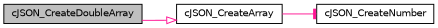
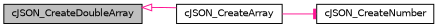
  digraph {
    rankdir=LR
    node [color=black fillcolor=white fontname=Helvetica fontsize=10 shape=record style=filled]
    edge [color=deeppink fontname=Helvetica fontsize=10 labelfontname=Helvetica labelfontsize=10 style=solid]
    n1 [fillcolor=grey75 fontcolor=black height=0.2 label=cJSON_CreateDoubleArray width=0.4]
    n2 [height=0.2 label=cJSON_CreateArray width=0.4]
    n3 [height=0.2 label=cJSON_CreateNumber width=0.4]
-   n1 -> n2 [arrowhead=onormal]
+   n2 -> n1 [arrowhead=onormal]
    n2 -> n3 [arrowhead=tee]
  }
